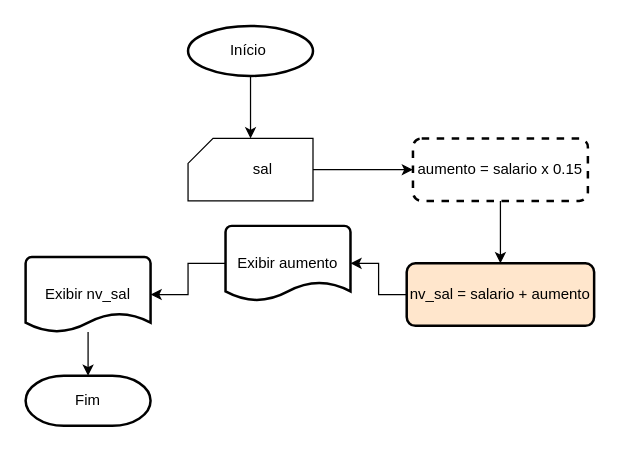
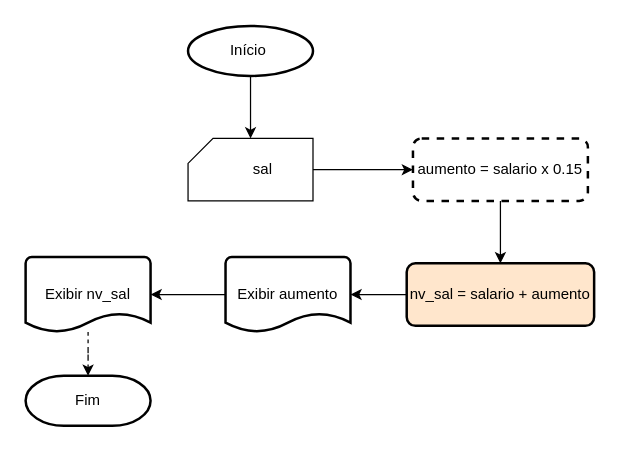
  <mxCell id="0" />
  <mxCell id="1" parent="0" />
  <mxCell id="2" value="" style="edgeStyle=orthogonalEdgeStyle;rounded=0;orthogonalLoop=1;jettySize=auto;html=1;" edge="1" parent="1" source="3" target="5"><mxGeometry relative="1" as="geometry" /></mxCell>
  <mxCell id="3" value="Início&amp;nbsp;" style="strokeWidth=2;html=1;shape=mxgraph.flowchart.start_1;whiteSpace=wrap;" vertex="1" parent="1"><mxGeometry x="150" width="100" height="40" as="geometry" y="20" /></mxCell>
  <mxCell id="4" value="" style="edgeStyle=orthogonalEdgeStyle;rounded=0;orthogonalLoop=1;jettySize=auto;html=1;" edge="1" parent="1" source="5" target="7"><mxGeometry relative="1" as="geometry" /></mxCell>
  <mxCell id="5" value="" style="verticalLabelPosition=bottom;verticalAlign=top;html=1;shape=card;whiteSpace=wrap;size=20;arcSize=12;" vertex="1" parent="1"><mxGeometry x="150" y="110" width="100" height="50" as="geometry" /></mxCell>
  <mxCell id="6" value="" style="edgeStyle=orthogonalEdgeStyle;rounded=0;orthogonalLoop=1;jettySize=auto;html=1;" edge="1" parent="1" source="7" target="10"><mxGeometry relative="1" as="geometry" /></mxCell>
  <mxCell id="7" value="aumento = salario x 0.15" style="rounded=1;whiteSpace=wrap;html=1;absoluteArcSize=1;arcSize=14;strokeWidth=2;dashed=1;" vertex="1" parent="1"><mxGeometry x="330" y="110" width="140" height="50" as="geometry" /></mxCell>
  <mxCell id="8" value="sal" style="text;strokeColor=none;align=center;fillColor=none;html=1;verticalAlign=middle;whiteSpace=wrap;rounded=0;" vertex="1" parent="1"><mxGeometry x="180" y="120" width="60" height="30" as="geometry" /></mxCell>
  <mxCell id="9" value="" style="edgeStyle=orthogonalEdgeStyle;rounded=0;orthogonalLoop=1;jettySize=auto;html=1;" edge="1" parent="1" source="10" target="12"><mxGeometry relative="1" as="geometry" /></mxCell>
  <mxCell id="10" value="nv_sal = salario + aumento" style="rounded=1;whiteSpace=wrap;html=1;absoluteArcSize=1;arcSize=14;strokeWidth=2;fillColor=#ffe6cc;" vertex="1" parent="1"><mxGeometry x="325" y="210" width="150" height="50" as="geometry" /></mxCell>
  <mxCell id="11" value="" style="edgeStyle=orthogonalEdgeStyle;rounded=0;orthogonalLoop=1;jettySize=auto;html=1;" edge="1" parent="1" source="12" target="14"><mxGeometry relative="1" as="geometry" /></mxCell>
- <mxCell id="12" value="Exibir aumento" style="strokeWidth=2;html=1;shape=mxgraph.flowchart.document2;whiteSpace=wrap;size=0.25;" vertex="1" parent="1"><mxGeometry x="180" y="180" width="100" height="60" as="geometry" /></mxCell>
- <mxCell id="13" value="" style="edgeStyle=orthogonalEdgeStyle;rounded=0;orthogonalLoop=1;jettySize=auto;html=1;" edge="1" parent="1" source="14" target="15"><mxGeometry relative="1" as="geometry" /></mxCell>
+ <mxCell id="12" value="Exibir aumento" style="strokeWidth=2;html=1;shape=mxgraph.flowchart.document2;whiteSpace=wrap;size=0.25;" vertex="1" parent="1"><mxGeometry x="180" y="205" width="100" height="60" as="geometry" /></mxCell>
+ <mxCell id="13" value="" style="edgeStyle=orthogonalEdgeStyle;rounded=0;orthogonalLoop=1;jettySize=auto;html=1;dashed=1;" edge="1" parent="1" source="14" target="15"><mxGeometry relative="1" as="geometry" /></mxCell>
  <mxCell id="14" value="Exibir nv_sal" style="strokeWidth=2;html=1;shape=mxgraph.flowchart.document2;whiteSpace=wrap;size=0.25;" vertex="1" parent="1"><mxGeometry x="20" y="205" width="100" height="60" as="geometry" /></mxCell>
  <mxCell id="15" value="Fim" style="strokeWidth=2;html=1;shape=mxgraph.flowchart.terminator;whiteSpace=wrap;" vertex="1" parent="1"><mxGeometry x="20" y="300" width="100" height="40" as="geometry" /></mxCell>
